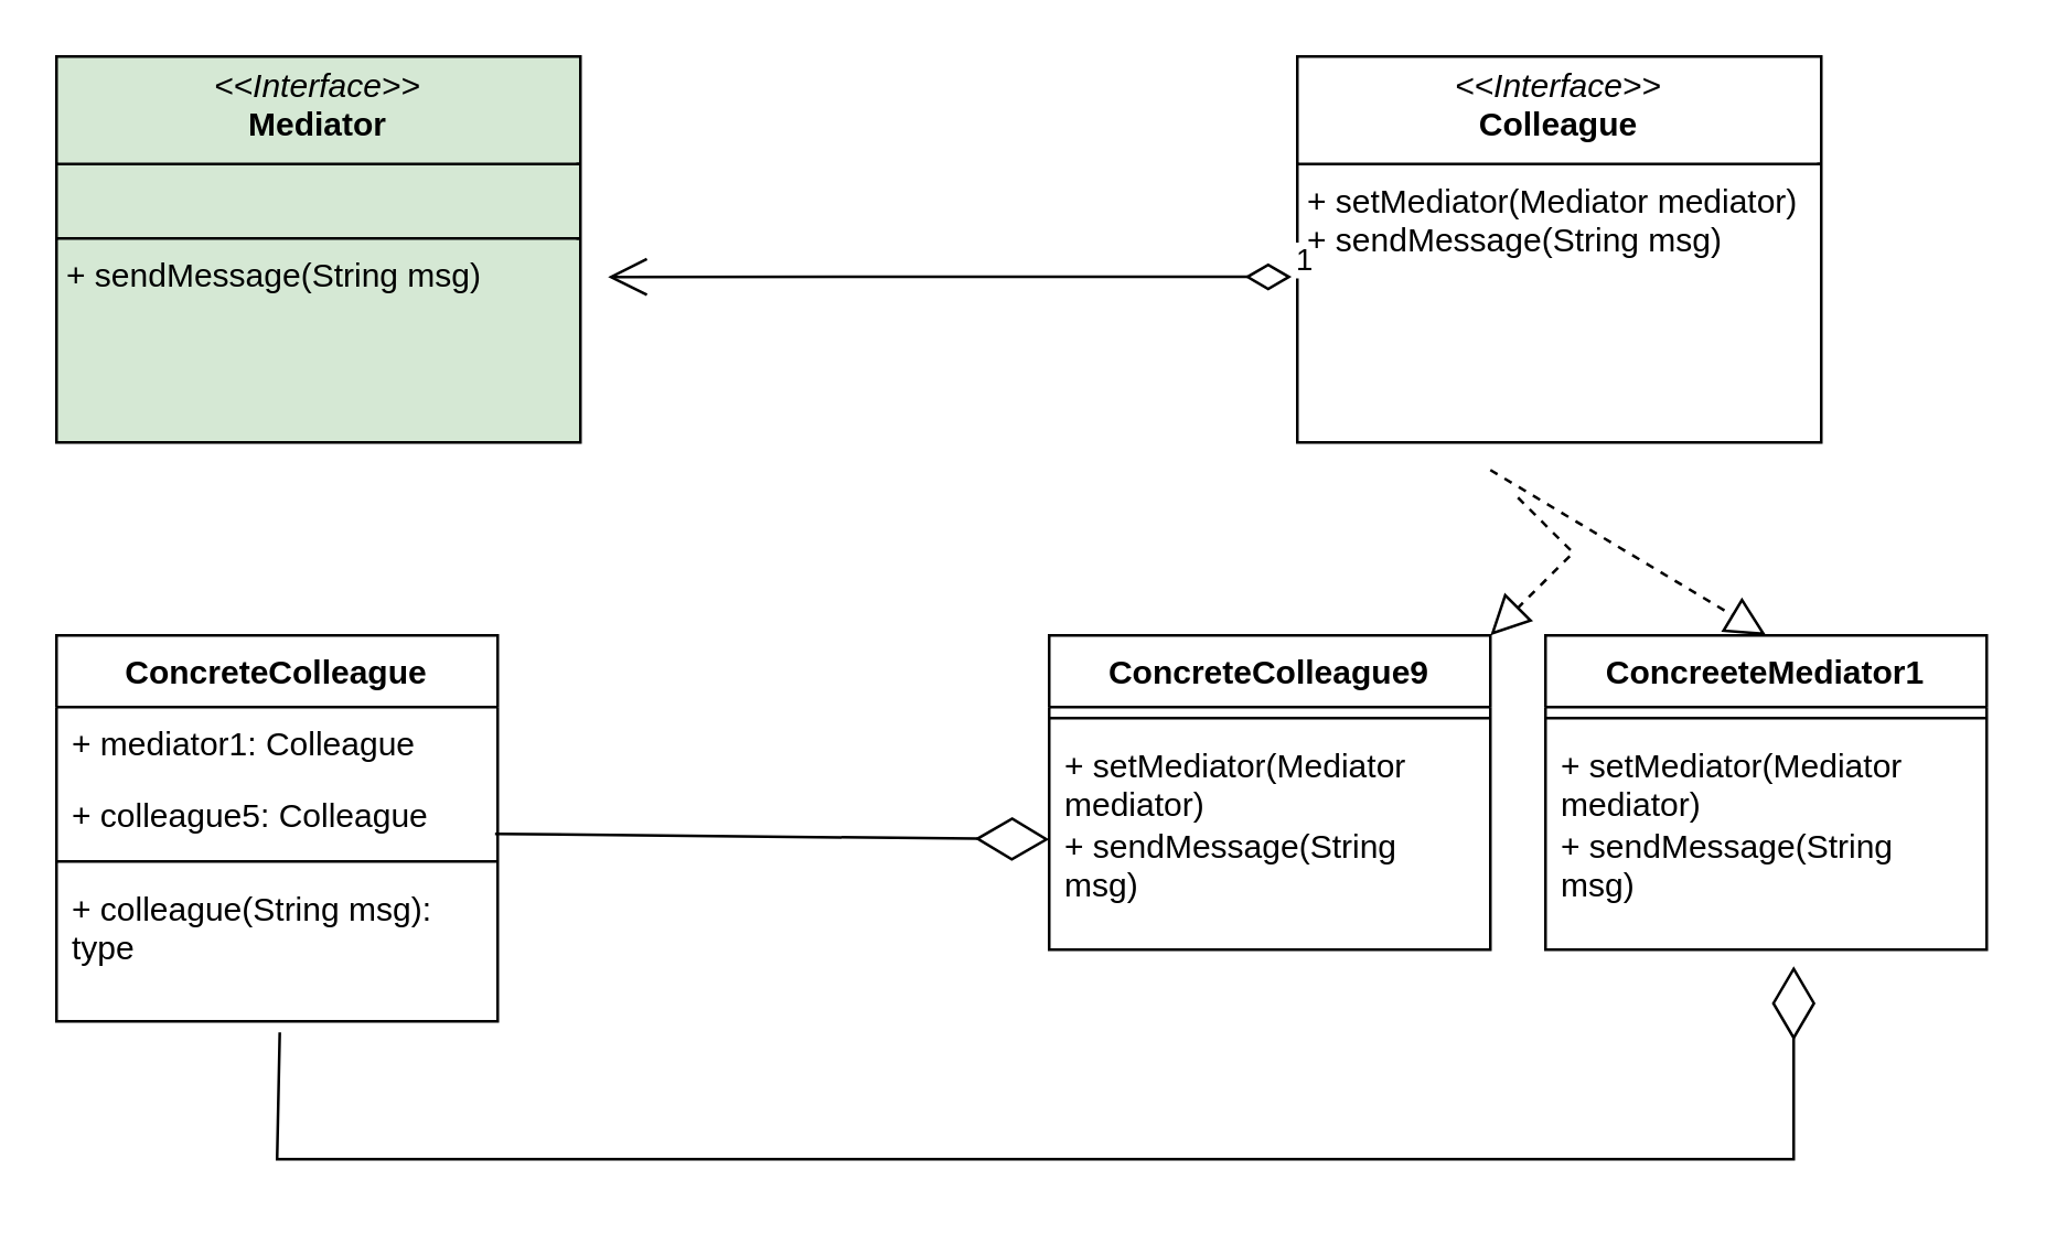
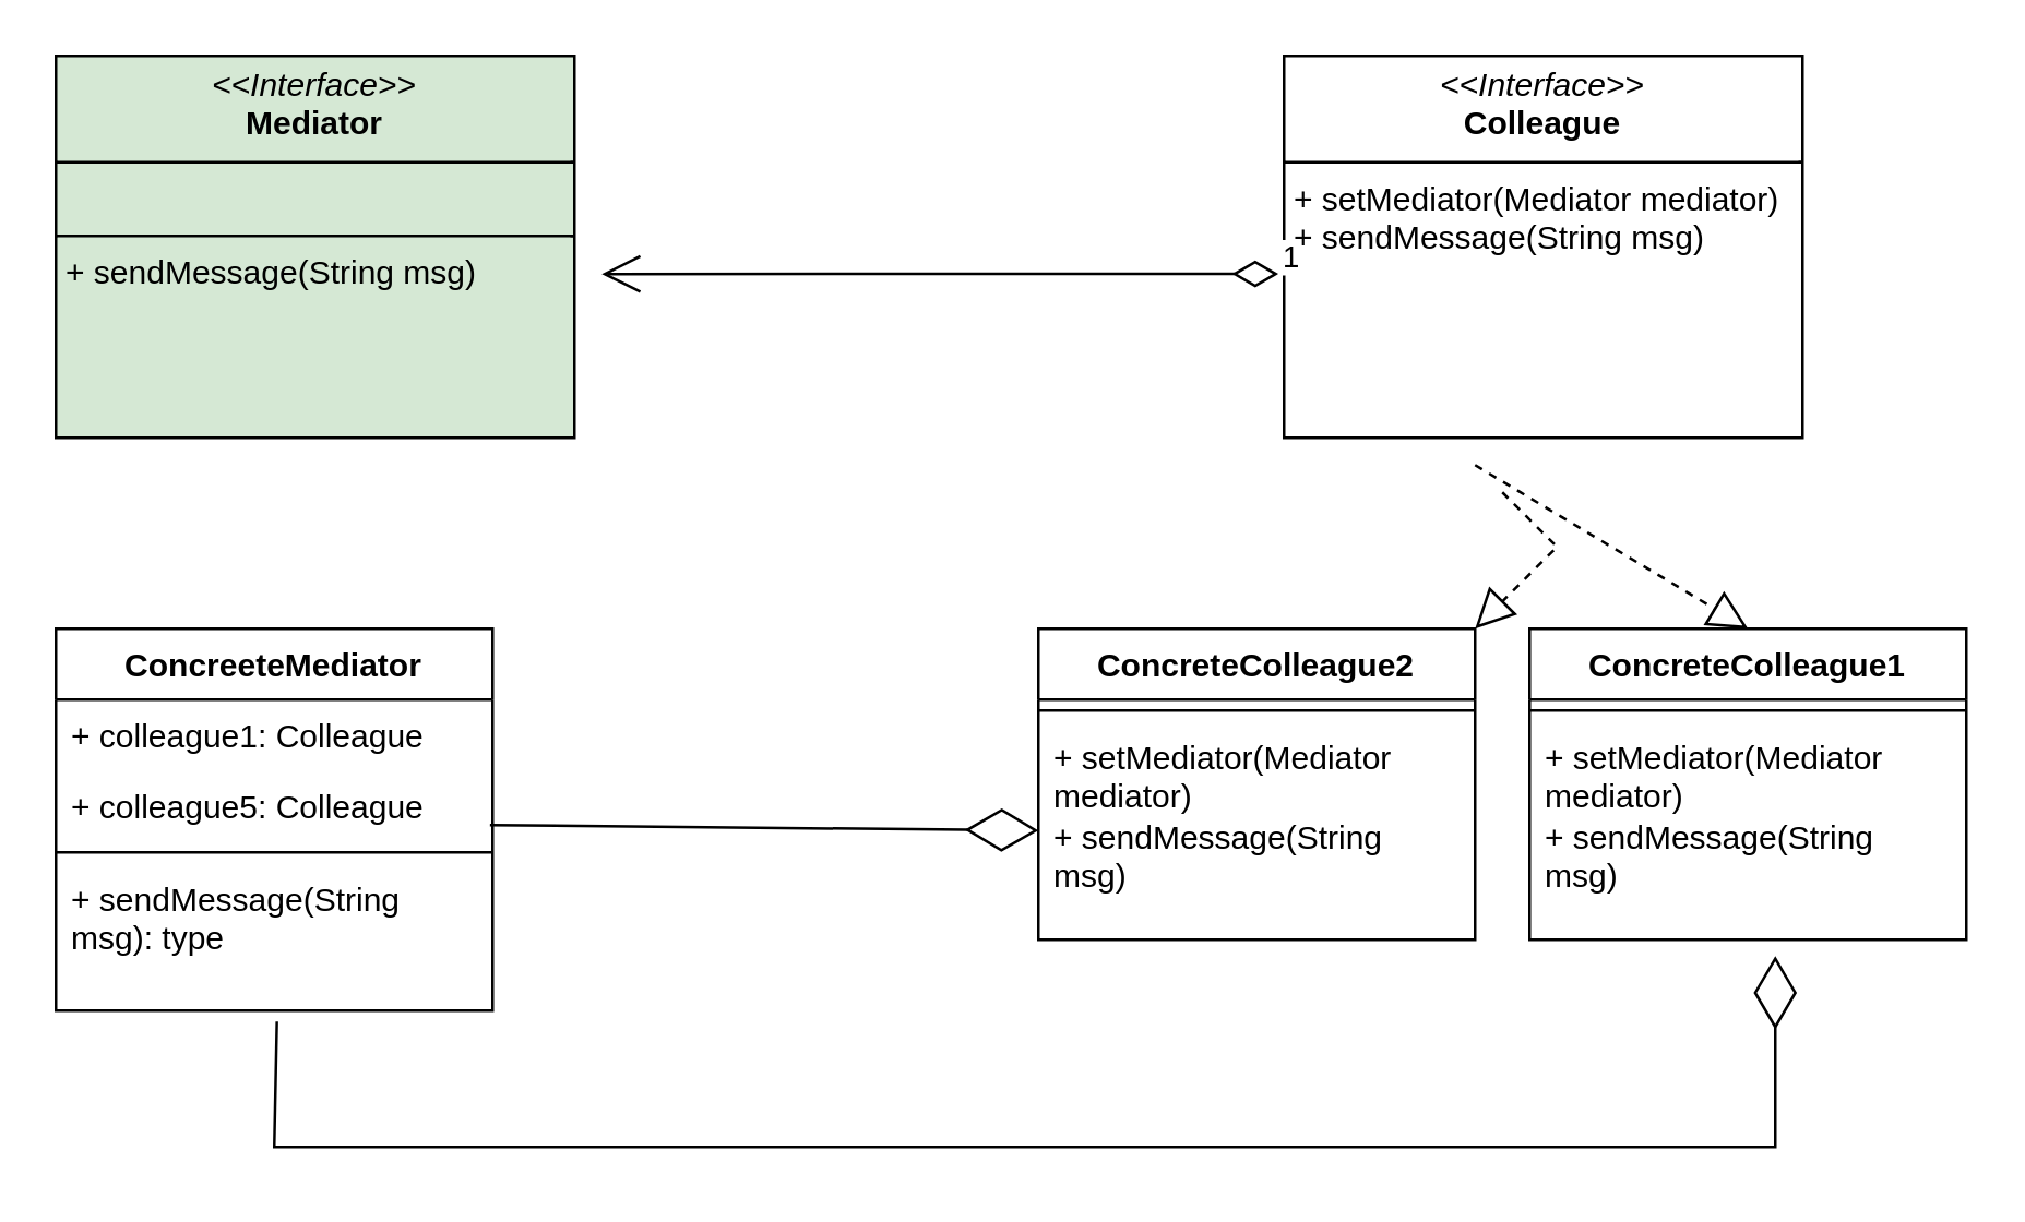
  <mxCell id="0" />
  <mxCell id="1" parent="0" />
  <mxCell id="2" value="&lt;p style=&quot;margin:0px;margin-top:4px;text-align:center;&quot;&gt;&lt;i&gt;&amp;lt;&amp;lt;Interface&amp;gt;&amp;gt;&lt;/i&gt;&lt;br&gt;&lt;b&gt;Mediator&lt;/b&gt;&lt;/p&gt;&lt;hr size=&quot;1&quot; style=&quot;border-style:solid;&quot;&gt;&lt;p style=&quot;margin:0px;margin-left:4px;&quot;&gt;&lt;br&gt;&lt;/p&gt;&lt;hr size=&quot;1&quot; style=&quot;border-style:solid;&quot;&gt;&lt;p style=&quot;margin:0px;margin-left:4px;&quot;&gt;+ sendMessage(String msg)&lt;br&gt;&lt;br&gt;&lt;/p&gt;" style="verticalAlign=top;align=left;overflow=fill;html=1;whiteSpace=wrap;fillColor=#d5e8d4;" vertex="1" parent="1"><mxGeometry x="20" y="20" width="190" height="140" as="geometry" /></mxCell>
- <mxCell id="3" value="ConcreteColleague" style="swimlane;fontStyle=1;align=center;verticalAlign=top;childLayout=stackLayout;horizontal=1;startSize=26;horizontalStack=0;resizeParent=1;resizeParentMax=0;resizeLast=0;collapsible=1;marginBottom=0;whiteSpace=wrap;html=1;" vertex="1" parent="1"><mxGeometry x="20" y="230" width="160" height="140" as="geometry" /></mxCell>
- <mxCell id="4" value="+ mediator1: Colleague" style="text;strokeColor=none;fillColor=none;align=left;verticalAlign=top;spacingLeft=4;spacingRight=4;overflow=hidden;rotatable=0;points=[[0,0.5],[1,0.5]];portConstraint=eastwest;whiteSpace=wrap;html=1;" vertex="1" parent="3"><mxGeometry y="26" width="160" height="26" as="geometry" /></mxCell>
+ <mxCell id="3" value="ConcreeteMediator" style="swimlane;fontStyle=1;align=center;verticalAlign=top;childLayout=stackLayout;horizontal=1;startSize=26;horizontalStack=0;resizeParent=1;resizeParentMax=0;resizeLast=0;collapsible=1;marginBottom=0;whiteSpace=wrap;html=1;" vertex="1" parent="1"><mxGeometry x="20" y="230" width="160" height="140" as="geometry" /></mxCell>
+ <mxCell id="4" value="+ colleague1: Colleague" style="text;strokeColor=none;fillColor=none;align=left;verticalAlign=top;spacingLeft=4;spacingRight=4;overflow=hidden;rotatable=0;points=[[0,0.5],[1,0.5]];portConstraint=eastwest;whiteSpace=wrap;html=1;" vertex="1" parent="3"><mxGeometry y="26" width="160" height="26" as="geometry" /></mxCell>
  <mxCell id="5" value="+ colleague5: Colleague" style="text;strokeColor=none;fillColor=none;align=left;verticalAlign=top;spacingLeft=4;spacingRight=4;overflow=hidden;rotatable=0;points=[[0,0.5],[1,0.5]];portConstraint=eastwest;whiteSpace=wrap;html=1;" vertex="1" parent="3"><mxGeometry y="52" width="160" height="26" as="geometry" /></mxCell>
  <mxCell id="6" value="" style="line;strokeWidth=1;fillColor=none;align=left;verticalAlign=middle;spacingTop=-1;spacingLeft=3;spacingRight=3;rotatable=0;labelPosition=right;points=[];portConstraint=eastwest;strokeColor=inherit;" vertex="1" parent="3"><mxGeometry y="78" width="160" height="8" as="geometry" /></mxCell>
- <mxCell id="7" value="+ colleague(String msg): type" style="text;strokeColor=none;fillColor=none;align=left;verticalAlign=top;spacingLeft=4;spacingRight=4;overflow=hidden;rotatable=0;points=[[0,0.5],[1,0.5]];portConstraint=eastwest;whiteSpace=wrap;html=1;" vertex="1" parent="3"><mxGeometry y="86" width="160" height="54" as="geometry" /></mxCell>
+ <mxCell id="7" value="+ sendMessage(String msg): type" style="text;strokeColor=none;fillColor=none;align=left;verticalAlign=top;spacingLeft=4;spacingRight=4;overflow=hidden;rotatable=0;points=[[0,0.5],[1,0.5]];portConstraint=eastwest;whiteSpace=wrap;html=1;" vertex="1" parent="3"><mxGeometry y="86" width="160" height="54" as="geometry" /></mxCell>
  <mxCell id="8" value="&lt;p style=&quot;margin:0px;margin-top:4px;text-align:center;&quot;&gt;&lt;i&gt;&amp;lt;&amp;lt;Interface&amp;gt;&amp;gt;&lt;/i&gt;&lt;br&gt;&lt;b&gt;Colleague&lt;/b&gt;&lt;/p&gt;&lt;hr size=&quot;1&quot; style=&quot;border-style:solid;&quot;&gt;&lt;p style=&quot;margin:0px;margin-left:4px;&quot;&gt;&lt;/p&gt;&lt;p style=&quot;margin:0px;margin-left:4px;&quot;&gt;+ setMediator(Mediator mediator)&lt;br&gt;+ sendMessage(String msg)&lt;/p&gt;" style="verticalAlign=top;align=left;overflow=fill;html=1;whiteSpace=wrap;" vertex="1" parent="1"><mxGeometry x="470" y="20" width="190" height="140" as="geometry" /></mxCell>
- <mxCell id="9" value="ConcreeteMediator1" style="swimlane;fontStyle=1;align=center;verticalAlign=top;childLayout=stackLayout;horizontal=1;startSize=26;horizontalStack=0;resizeParent=1;resizeParentMax=0;resizeLast=0;collapsible=1;marginBottom=0;whiteSpace=wrap;html=1;" vertex="1" parent="1"><mxGeometry x="560" y="230" width="160" height="114" as="geometry" /></mxCell>
+ <mxCell id="9" value="ConcreteColleague1" style="swimlane;fontStyle=1;align=center;verticalAlign=top;childLayout=stackLayout;horizontal=1;startSize=26;horizontalStack=0;resizeParent=1;resizeParentMax=0;resizeLast=0;collapsible=1;marginBottom=0;whiteSpace=wrap;html=1;" vertex="1" parent="1"><mxGeometry x="560" y="230" width="160" height="114" as="geometry" /></mxCell>
  <mxCell id="10" value="" style="line;strokeWidth=1;fillColor=none;align=left;verticalAlign=middle;spacingTop=-1;spacingLeft=3;spacingRight=3;rotatable=0;labelPosition=right;points=[];portConstraint=eastwest;strokeColor=inherit;" vertex="1" parent="9"><mxGeometry y="26" width="160" height="8" as="geometry" /></mxCell>
  <mxCell id="11" value="+ setMediator(Mediator mediator)&lt;br&gt;+ sendMessage(String msg)" style="text;strokeColor=none;fillColor=none;align=left;verticalAlign=top;spacingLeft=4;spacingRight=4;overflow=hidden;rotatable=0;points=[[0,0.5],[1,0.5]];portConstraint=eastwest;whiteSpace=wrap;html=1;" vertex="1" parent="9"><mxGeometry y="34" width="160" height="80" as="geometry" /></mxCell>
  <mxCell id="12" value="1" style="endArrow=open;html=1;endSize=12;startArrow=diamondThin;startSize=14;startFill=0;edgeStyle=orthogonalEdgeStyle;align=left;verticalAlign=bottom;rounded=0;exitX=-0.011;exitY=0.571;exitDx=0;exitDy=0;exitPerimeter=0;" edge="1" parent="1" source="8"><mxGeometry x="-1" y="3" relative="1" as="geometry"><mxPoint x="230" y="280" as="sourcePoint" /><mxPoint x="220" y="100" as="targetPoint" /></mxGeometry></mxCell>
  <mxCell id="13" value="" style="endArrow=block;dashed=1;endFill=0;endSize=12;html=1;rounded=0;entryX=0.5;entryY=0;entryDx=0;entryDy=0;" edge="1" parent="1" target="9"><mxGeometry width="160" relative="1" as="geometry"><mxPoint x="540" y="170" as="sourcePoint" /><mxPoint x="640" y="180" as="targetPoint" /></mxGeometry></mxCell>
- <mxCell id="14" value="ConcreteColleague9" style="swimlane;fontStyle=1;align=center;verticalAlign=top;childLayout=stackLayout;horizontal=1;startSize=26;horizontalStack=0;resizeParent=1;resizeParentMax=0;resizeLast=0;collapsible=1;marginBottom=0;whiteSpace=wrap;html=1;" vertex="1" parent="1"><mxGeometry x="380" y="230" width="160" height="114" as="geometry" /></mxCell>
+ <mxCell id="14" value="ConcreteColleague2" style="swimlane;fontStyle=1;align=center;verticalAlign=top;childLayout=stackLayout;horizontal=1;startSize=26;horizontalStack=0;resizeParent=1;resizeParentMax=0;resizeLast=0;collapsible=1;marginBottom=0;whiteSpace=wrap;html=1;" vertex="1" parent="1"><mxGeometry x="380" y="230" width="160" height="114" as="geometry" /></mxCell>
  <mxCell id="15" value="" style="line;strokeWidth=1;fillColor=none;align=left;verticalAlign=middle;spacingTop=-1;spacingLeft=3;spacingRight=3;rotatable=0;labelPosition=right;points=[];portConstraint=eastwest;strokeColor=inherit;" vertex="1" parent="14"><mxGeometry y="26" width="160" height="8" as="geometry" /></mxCell>
  <mxCell id="16" value="+ setMediator(Mediator mediator)&lt;br&gt;+ sendMessage(String msg)" style="text;strokeColor=none;fillColor=none;align=left;verticalAlign=top;spacingLeft=4;spacingRight=4;overflow=hidden;rotatable=0;points=[[0,0.5],[1,0.5]];portConstraint=eastwest;whiteSpace=wrap;html=1;" vertex="1" parent="14"><mxGeometry y="34" width="160" height="80" as="geometry" /></mxCell>
  <mxCell id="17" value="" style="endArrow=block;dashed=1;endFill=0;endSize=12;html=1;rounded=0;entryX=1;entryY=0;entryDx=0;entryDy=0;" edge="1" parent="1" target="14"><mxGeometry width="160" relative="1" as="geometry"><mxPoint x="550" y="180" as="sourcePoint" /><mxPoint x="650" y="240" as="targetPoint" /><Array as="points"><mxPoint x="570" y="200" /></Array></mxGeometry></mxCell>
  <mxCell id="18" value="" style="endArrow=diamondThin;endFill=0;endSize=24;html=1;rounded=0;entryX=0;entryY=0.5;entryDx=0;entryDy=0;exitX=0.994;exitY=0.769;exitDx=0;exitDy=0;exitPerimeter=0;" edge="1" parent="1" source="5" target="16"><mxGeometry width="160" relative="1" as="geometry"><mxPoint x="180" y="310" as="sourcePoint" /><mxPoint x="340" y="310" as="targetPoint" /></mxGeometry></mxCell>
  <mxCell id="19" value="" style="endArrow=diamondThin;endFill=0;endSize=24;html=1;rounded=0;exitX=0.506;exitY=1.074;exitDx=0;exitDy=0;exitPerimeter=0;" edge="1" parent="1" source="7"><mxGeometry width="160" relative="1" as="geometry"><mxPoint x="100" y="410" as="sourcePoint" /><mxPoint x="650" y="350" as="targetPoint" /><Array as="points"><mxPoint x="100" y="420" /><mxPoint x="440" y="420" /><mxPoint x="650" y="420" /></Array></mxGeometry></mxCell>
